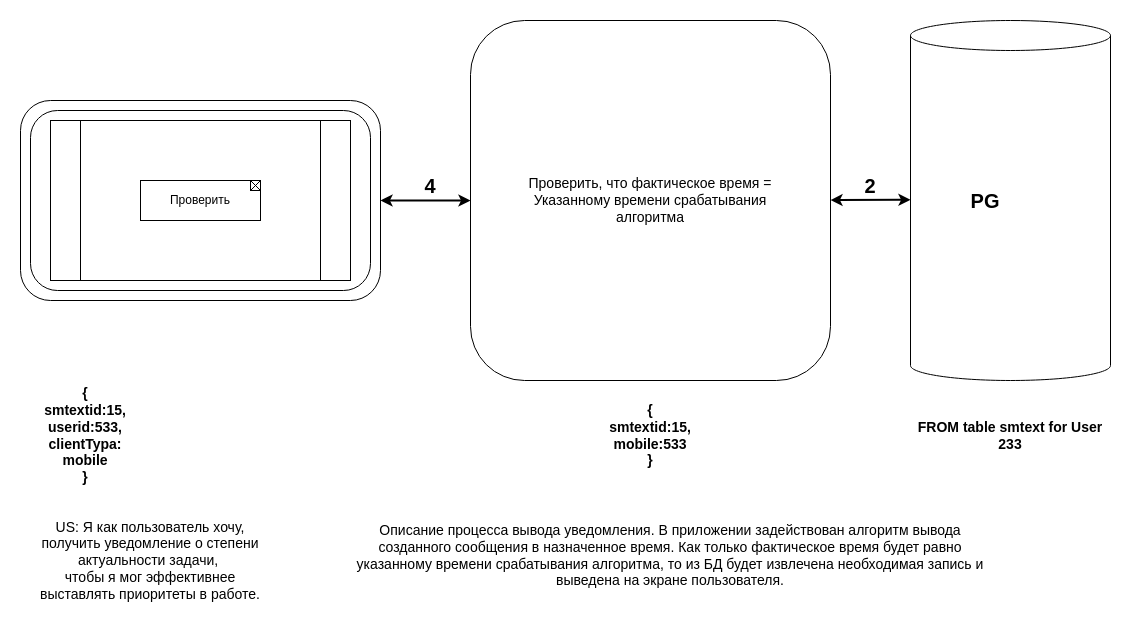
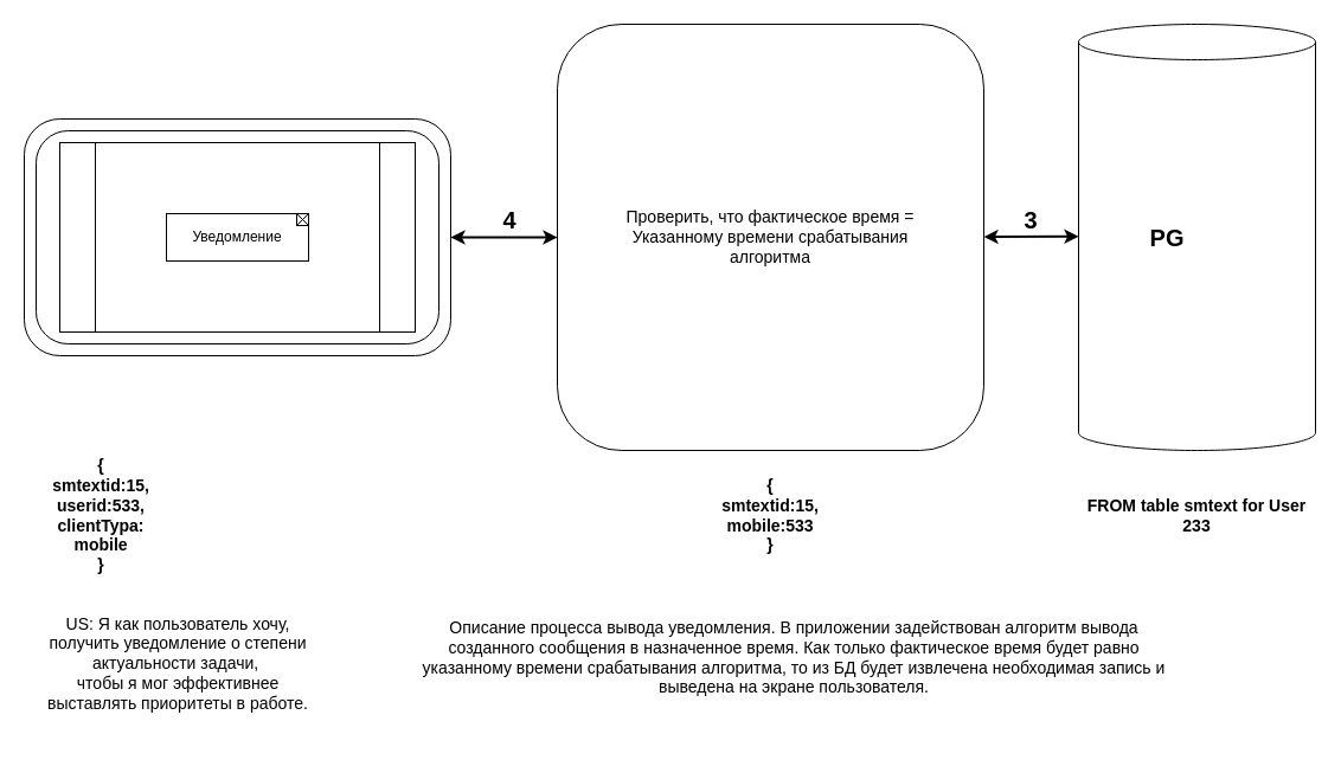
  <mxCell id="0" />
  <mxCell id="1" parent="0" />
  <mxCell id="2" value="" style="rounded=1;whiteSpace=wrap;html=1;direction=west;" vertex="1" parent="1"><mxGeometry x="20" y="100" width="360" height="200" as="geometry" /></mxCell>
  <mxCell id="3" value="" style="rounded=1;whiteSpace=wrap;html=1;direction=south;" vertex="1" parent="1"><mxGeometry x="470" y="20" width="360" height="360" as="geometry" /></mxCell>
  <mxCell id="4" value="" style="shape=cylinder3;whiteSpace=wrap;html=1;boundedLbl=1;backgroundOutline=1;size=15;" vertex="1" parent="1"><mxGeometry x="910" y="20" width="200" height="360" as="geometry" /></mxCell>
  <mxCell id="5" value="" style="endArrow=classic;startArrow=classic;html=1;rounded=0;entryX=0.5;entryY=1;entryDx=0;entryDy=0;strokeWidth=2;" edge="1" parent="1" target="3"><mxGeometry width="50" height="50" relative="1" as="geometry"><mxPoint x="380" y="200" as="sourcePoint" /><mxPoint x="380" y="175" as="targetPoint" /></mxGeometry></mxCell>
  <mxCell id="6" value="" style="endArrow=classic;startArrow=classic;html=1;rounded=0;exitX=0.5;exitY=0;exitDx=0;exitDy=0;strokeWidth=2;" edge="1" parent="1"><mxGeometry width="50" height="50" relative="1" as="geometry"><mxPoint x="830" y="199.58" as="sourcePoint" /><mxPoint x="910" y="199.29" as="targetPoint" /></mxGeometry></mxCell>
  <mxCell id="7" value="&lt;font style=&quot;font-size: 20px;&quot;&gt;&lt;b&gt;4&lt;/b&gt;&lt;/font&gt;" style="text;html=1;align=center;verticalAlign=middle;whiteSpace=wrap;rounded=0;" vertex="1" parent="1"><mxGeometry x="400" y="160" width="60" height="50" as="geometry" /></mxCell>
- <mxCell id="8" value="&lt;font style=&quot;font-size: 20px;&quot;&gt;&lt;b&gt;2&lt;/b&gt;&lt;/font&gt;" style="text;html=1;align=center;verticalAlign=middle;whiteSpace=wrap;rounded=0;" vertex="1" parent="1"><mxGeometry x="840" y="160" width="60" height="50" as="geometry" /></mxCell>
+ <mxCell id="8" value="&lt;font style=&quot;font-size: 20px;&quot;&gt;&lt;b&gt;3&lt;/b&gt;&lt;/font&gt;" style="text;html=1;align=center;verticalAlign=middle;whiteSpace=wrap;rounded=0;" vertex="1" parent="1"><mxGeometry x="840" y="160" width="60" height="50" as="geometry" /></mxCell>
  <mxCell id="9" value="&lt;span style=&quot;font-size: 20px;&quot;&gt;&lt;b&gt;PG&lt;/b&gt;&lt;/span&gt;" style="text;html=1;align=center;verticalAlign=middle;whiteSpace=wrap;rounded=0;" vertex="1" parent="1"><mxGeometry x="955" y="175" width="60" height="50" as="geometry" /></mxCell>
  <mxCell id="10" value="" style="rounded=1;whiteSpace=wrap;html=1;" vertex="1" parent="1"><mxGeometry x="30" y="110" width="340" height="180" as="geometry" /></mxCell>
  <mxCell id="11" value="" style="shape=process;whiteSpace=wrap;html=1;backgroundOutline=1;" vertex="1" parent="1"><mxGeometry x="50" y="120" width="300" height="160" as="geometry" /></mxCell>
- <mxCell id="12" value="Проверить" style="text;html=1;align=center;verticalAlign=middle;whiteSpace=wrap;rounded=0;strokeColor=default;" vertex="1" parent="1"><mxGeometry x="140" y="180" width="120" height="40" as="geometry" /></mxCell>
+ <mxCell id="12" value="Уведомление" style="text;html=1;align=center;verticalAlign=middle;whiteSpace=wrap;rounded=0;strokeColor=default;" vertex="1" parent="1"><mxGeometry x="140" y="180" width="120" height="40" as="geometry" /></mxCell>
  <mxCell id="13" value="" style="whiteSpace=wrap;html=1;aspect=fixed;" vertex="1" parent="1"><mxGeometry x="250" y="180" width="10" height="10" as="geometry" /></mxCell>
  <mxCell id="14" value="" style="endArrow=none;html=1;rounded=0;exitX=0;exitY=1;exitDx=0;exitDy=0;entryX=1;entryY=0;entryDx=0;entryDy=0;" edge="1" parent="1" source="13" target="13"><mxGeometry width="50" height="50" relative="1" as="geometry"><mxPoint x="260" y="160" as="sourcePoint" /><mxPoint x="310" y="110" as="targetPoint" /></mxGeometry></mxCell>
  <mxCell id="15" value="" style="endArrow=none;html=1;rounded=0;exitX=1;exitY=1;exitDx=0;exitDy=0;entryX=0;entryY=0;entryDx=0;entryDy=0;" edge="1" parent="1" source="13" target="13"><mxGeometry width="50" height="50" relative="1" as="geometry"><mxPoint x="260" y="160" as="sourcePoint" /><mxPoint x="310" y="110" as="targetPoint" /></mxGeometry></mxCell>
  <mxCell id="16" value="Проверить, что фактическое время = Указанному времени срабатывания алгоритма" style="text;html=1;align=center;verticalAlign=middle;whiteSpace=wrap;rounded=0;fontSize=14;" vertex="1" parent="1"><mxGeometry x="510" y="160" width="280" height="80" as="geometry" /></mxCell>
  <mxCell id="17" value="&lt;div style=&quot;font-size: 14px;&quot;&gt;US: Я как пользователь хочу, получить уведомление о степени актуальности задачи,&amp;nbsp;&lt;/div&gt;&lt;div style=&quot;font-size: 14px;&quot;&gt;чтобы я мог эффективнее выставлять приоритеты в работе.&lt;/div&gt;" style="text;html=1;align=center;verticalAlign=middle;whiteSpace=wrap;rounded=0;fontSize=14;fontStyle=0" vertex="1" parent="1"><mxGeometry x="30" y="500" width="240" height="120" as="geometry" /></mxCell>
  <mxCell id="18" value="&lt;b&gt;FROM table smtext for User 233&lt;/b&gt;" style="text;html=1;align=center;verticalAlign=middle;whiteSpace=wrap;rounded=0;fontSize=14;" vertex="1" parent="1"><mxGeometry x="910" y="420" width="200" height="30" as="geometry" /></mxCell>
  <mxCell id="19" value="{&lt;br style=&quot;font-size: 14px;&quot;&gt;smtextid:15,&lt;br style=&quot;font-size: 14px;&quot;&gt;userid:533,&lt;br style=&quot;font-size: 14px;&quot;&gt;clientTypa: mobile&lt;br style=&quot;font-size: 14px;&quot;&gt;}" style="text;html=1;align=center;verticalAlign=middle;whiteSpace=wrap;rounded=0;fontSize=14;fontStyle=1" vertex="1" parent="1"><mxGeometry x="55" y="420" width="60" height="30" as="geometry" /></mxCell>
  <mxCell id="20" value="{&lt;br style=&quot;font-size: 14px;&quot;&gt;smtextid:15,&lt;br style=&quot;font-size: 14px;&quot;&gt;mobile:533&lt;br style=&quot;font-size: 14px;&quot;&gt;}" style="text;html=1;align=center;verticalAlign=middle;whiteSpace=wrap;rounded=0;fontSize=14;fontStyle=1" vertex="1" parent="1"><mxGeometry x="620" y="420" width="60" height="30" as="geometry" /></mxCell>
  <mxCell id="21" value="Описание процесса вывода уведомления. В приложении задействован алгоритм вывода созданного сообщения в назначенное время. Как только фактическое время будет равно указанному времени срабатывания алгоритма, то из БД будет извлечена необходимая запись и выведена на экране пользователя." style="text;html=1;align=center;verticalAlign=middle;whiteSpace=wrap;rounded=0;fontSize=14;" vertex="1" parent="1"><mxGeometry x="350" y="500" width="640" height="110" as="geometry" /></mxCell>
